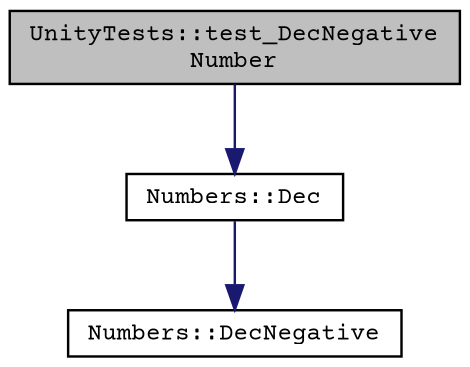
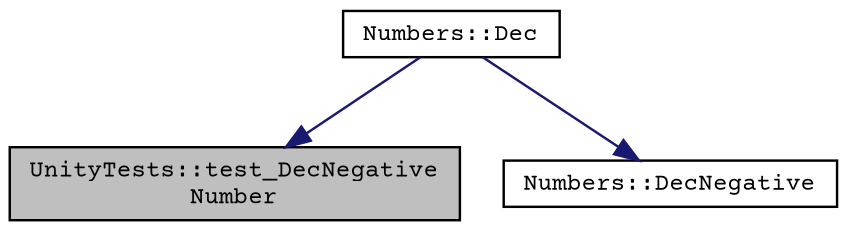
  digraph {
    fontname="Courier Prime"
    rankdir=TB
    node [color=black fillcolor=white fontname="Courier Prime" fontsize=10 shape=record style=filled]
    edge [color=midnightblue fontname="Courier Prime" fontsize=10 labelfontname=Helvetica labelfontsize=10 style=solid]
    n1 [fillcolor=grey75 fontcolor=black height=0.2 label="UnityTests::test_DecNegative\lNumber" width=0.4]
    n2 [height=0.2 label="Numbers::Dec" width=0.4]
    n3 [height=0.2 label="Numbers::DecNegative" width=0.4]
-   n1 -> n2
+   n2 -> n1
    n2 -> n3
  }
